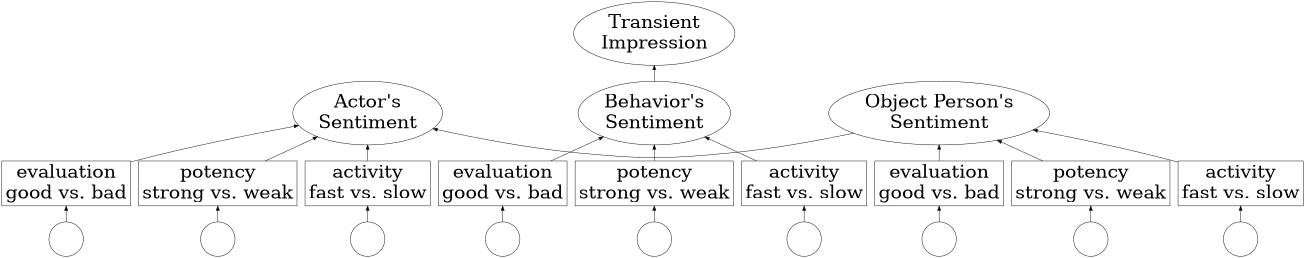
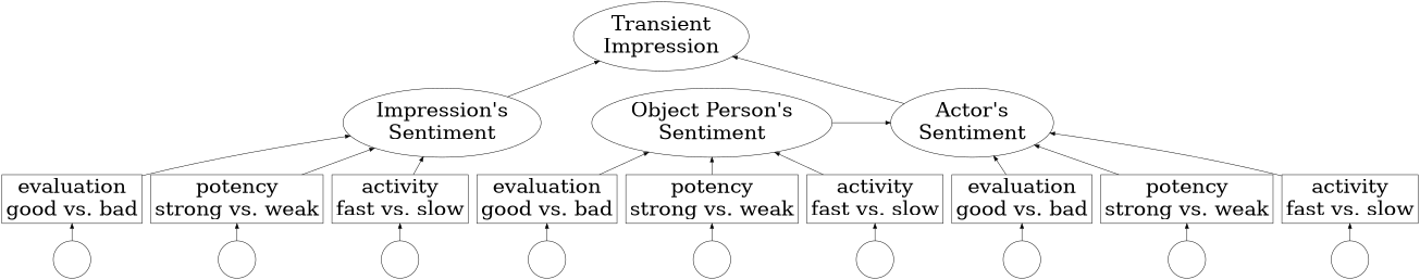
  digraph {
    pencolor=black
    rankdir=BT
    node [fontsize=42 shape=box]
    n1 [height=0.5 label="Actor's\nSentiment" shape=ellipse width=0.5]
-   n2 [height=0.5 label="Behavior's\nSentiment" shape=ellipse width=0.5]
+   n2 [height=0.5 label="Impression's\nSentiment" shape=ellipse width=0.5]
    n3 [height=0.5 label="Object Person's\nSentiment" shape=ellipse width=0.5]
    n4 [height=0.5 label="evaluation\ngood vs. bad" width=0.5]
    n5 [height=0.5 label="potency\nstrong vs. weak" width=0.5]
    n6 [height=0.5 label="activity\nfast vs. slow" width=0.5]
    n7 [height=0.5 label="evaluation\ngood vs. bad" width=0.5]
    n8 [height=0.5 label="potency\nstrong vs. weak" width=0.5]
    n9 [height=0.5 label="activity\nfast vs. slow" width=0.5]
    n10 [height=0.5 label="evaluation\ngood vs. bad" width=0.5]
    n11 [height=0.5 label="potency\nstrong vs. weak" width=0.5]
    n12 [height=0.5 label="activity\nfast vs. slow" width=0.5]
    n13 [height=0.5 label=" " shape=circle width=0.5]
    n14 [height=0.5 label=" " shape=circle width=0.5]
    n15 [height=0.5 label=" " shape=circle width=0.5]
    n16 [height=0.5 label=" " shape=circle width=0.5]
    n17 [height=0.5 label=" " shape=circle width=0.5]
    n18 [height=0.5 label=" " shape=circle width=0.5]
    n19 [height=0.5 label=" " shape=circle width=0.5]
    n20 [height=0.5 label=" " shape=circle width=0.5]
    n21 [height=0.5 label=" " shape=circle width=0.5]
    n22 [height=0.5 label="Transient\nImpression" shape=ellipse width=0.5]
    subgraph sub_1 {
      rank=same
      n1
      n2
      n3
    }
    subgraph sub_2 {
      rank=same
      n4
      n5
      n6
      n7
      n8
      n9
      n10
      n11
      n12
    }
    subgraph sub_3 {
      rank=same
      n13
      n14
      n15
      n16
      n17
      n18
      n19
      n20
      n21
    }
    n1 -> n2 [arrowhead=none style=invis]
+   n1 -> n22
    n2 -> n3 [arrowhead=none style=invis]
    n2 -> n22
    n3 -> n1
    n4 -> n1
    n5 -> n1
    n6 -> n1
    n7 -> n2
    n8 -> n2
    n9 -> n2
    n10 -> n3
    n11 -> n3
    n12 -> n3
    n13 -> n4
    n14 -> n5
    n15 -> n6
    n16 -> n7
    n17 -> n8
    n18 -> n9
    n19 -> n10
    n20 -> n11
    n21 -> n12
  }
